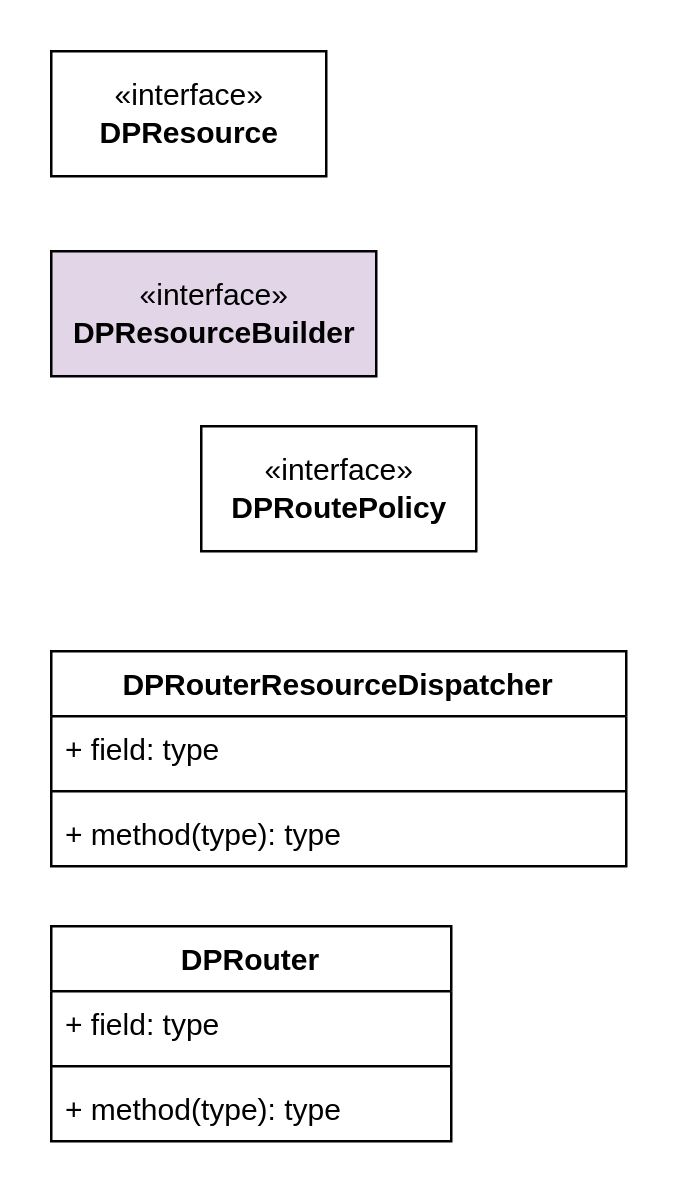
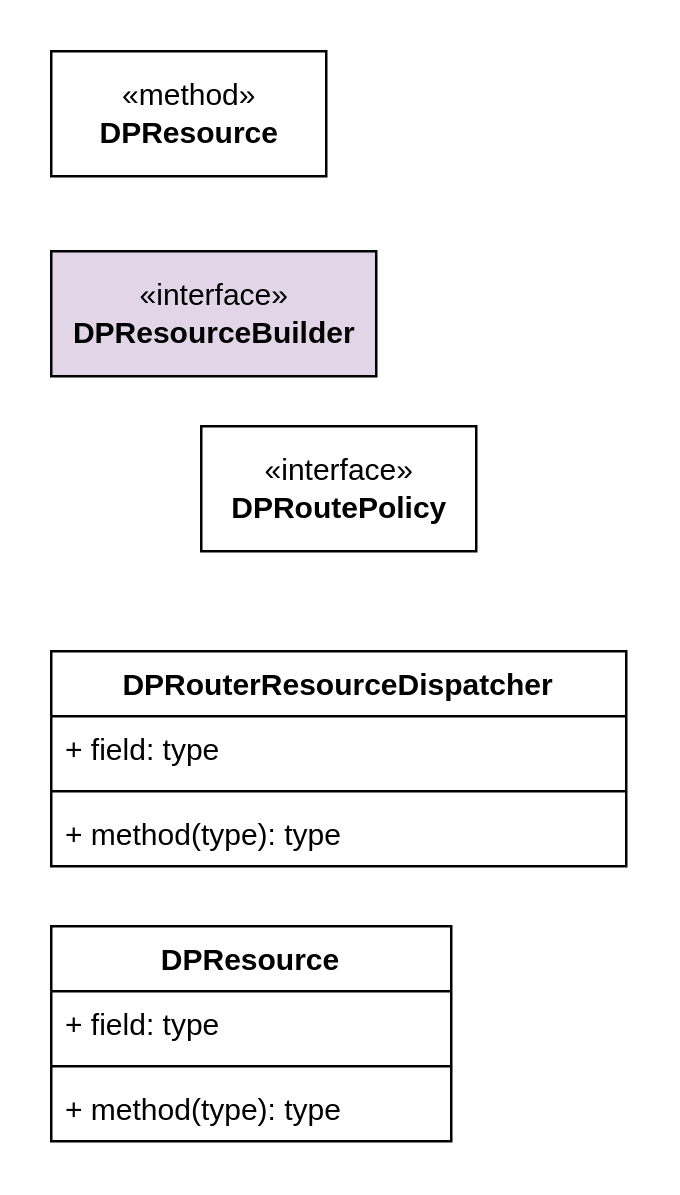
  <mxCell id="0" />
  <mxCell id="1" parent="0" />
  <mxCell id="2" value="«interface»&lt;br&gt;&lt;b&gt;DPRoutePolicy&lt;/b&gt;" style="html=1;" vertex="1" parent="1"><mxGeometry x="80" y="170" width="110" height="50" as="geometry" /></mxCell>
- <mxCell id="3" value="«interface»&lt;br&gt;&lt;b&gt;DPResource&lt;/b&gt;" style="html=1;" vertex="1" parent="1"><mxGeometry x="20" y="20" width="110" height="50" as="geometry" /></mxCell>
+ <mxCell id="3" value="«method»&lt;br&gt;&lt;b&gt;DPResource&lt;/b&gt;" style="html=1;" vertex="1" parent="1"><mxGeometry x="20" y="20" width="110" height="50" as="geometry" /></mxCell>
  <mxCell id="4" value="«interface»&lt;br&gt;&lt;b&gt;DPResourceBuilder&lt;/b&gt;" style="html=1;fillColor=#e1d5e7;" vertex="1" parent="1"><mxGeometry x="20" y="100" width="130" height="50" as="geometry" /></mxCell>
  <mxCell id="5" value="DPRouterResourceDispatcher" style="swimlane;fontStyle=1;align=center;verticalAlign=top;childLayout=stackLayout;horizontal=1;startSize=26;horizontalStack=0;resizeParent=1;resizeParentMax=0;resizeLast=0;collapsible=1;marginBottom=0;" vertex="1" parent="1"><mxGeometry x="20" y="260" width="230" height="86" as="geometry"><mxRectangle x="110" y="310" width="200" height="26" as="alternateBounds" /></mxGeometry></mxCell>
  <mxCell id="6" value="+ field: type" style="text;strokeColor=none;fillColor=none;align=left;verticalAlign=top;spacingLeft=4;spacingRight=4;overflow=hidden;rotatable=0;points=[[0,0.5],[1,0.5]];portConstraint=eastwest;" vertex="1" parent="5"><mxGeometry y="26" width="230" height="26" as="geometry" /></mxCell>
  <mxCell id="7" value="" style="line;strokeWidth=1;fillColor=none;align=left;verticalAlign=middle;spacingTop=-1;spacingLeft=3;spacingRight=3;rotatable=0;labelPosition=right;points=[];portConstraint=eastwest;" vertex="1" parent="5"><mxGeometry y="52" width="230" height="8" as="geometry" /></mxCell>
  <mxCell id="8" value="+ method(type): type" style="text;strokeColor=none;fillColor=none;align=left;verticalAlign=top;spacingLeft=4;spacingRight=4;overflow=hidden;rotatable=0;points=[[0,0.5],[1,0.5]];portConstraint=eastwest;" vertex="1" parent="5"><mxGeometry y="60" width="230" height="26" as="geometry" /></mxCell>
- <mxCell id="9" value="DPRouter" style="swimlane;fontStyle=1;align=center;verticalAlign=top;childLayout=stackLayout;horizontal=1;startSize=26;horizontalStack=0;resizeParent=1;resizeParentMax=0;resizeLast=0;collapsible=1;marginBottom=0;" vertex="1" parent="1"><mxGeometry x="20" y="370" width="160" height="86" as="geometry"><mxRectangle x="110" y="420" width="90" height="26" as="alternateBounds" /></mxGeometry></mxCell>
+ <mxCell id="9" value="DPResource" style="swimlane;fontStyle=1;align=center;verticalAlign=top;childLayout=stackLayout;horizontal=1;startSize=26;horizontalStack=0;resizeParent=1;resizeParentMax=0;resizeLast=0;collapsible=1;marginBottom=0;" vertex="1" parent="1"><mxGeometry x="20" y="370" width="160" height="86" as="geometry"><mxRectangle x="110" y="420" width="90" height="26" as="alternateBounds" /></mxGeometry></mxCell>
  <mxCell id="10" value="+ field: type" style="text;strokeColor=none;fillColor=none;align=left;verticalAlign=top;spacingLeft=4;spacingRight=4;overflow=hidden;rotatable=0;points=[[0,0.5],[1,0.5]];portConstraint=eastwest;" vertex="1" parent="9"><mxGeometry y="26" width="160" height="26" as="geometry" /></mxCell>
  <mxCell id="11" value="" style="line;strokeWidth=1;fillColor=none;align=left;verticalAlign=middle;spacingTop=-1;spacingLeft=3;spacingRight=3;rotatable=0;labelPosition=right;points=[];portConstraint=eastwest;" vertex="1" parent="9"><mxGeometry y="52" width="160" height="8" as="geometry" /></mxCell>
  <mxCell id="12" value="+ method(type): type" style="text;strokeColor=none;fillColor=none;align=left;verticalAlign=top;spacingLeft=4;spacingRight=4;overflow=hidden;rotatable=0;points=[[0,0.5],[1,0.5]];portConstraint=eastwest;" vertex="1" parent="9"><mxGeometry y="60" width="160" height="26" as="geometry" /></mxCell>
